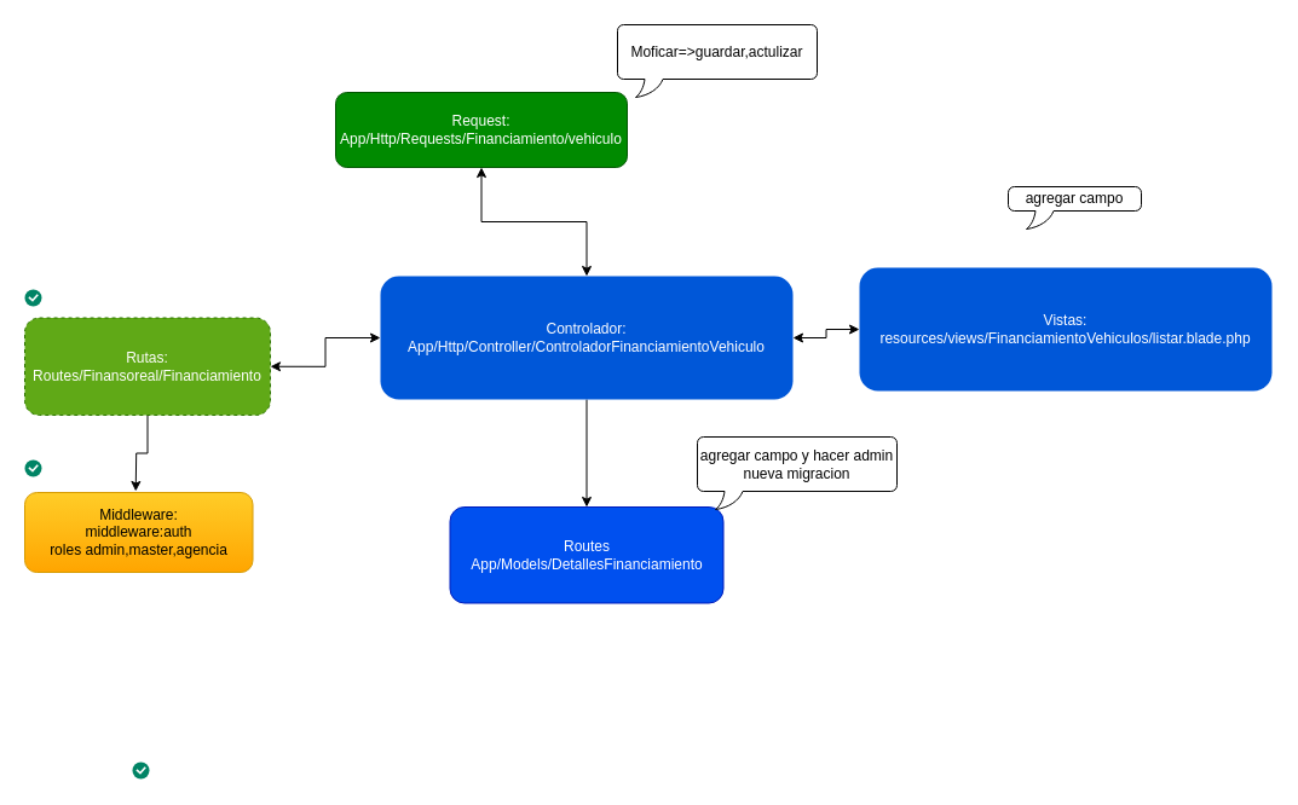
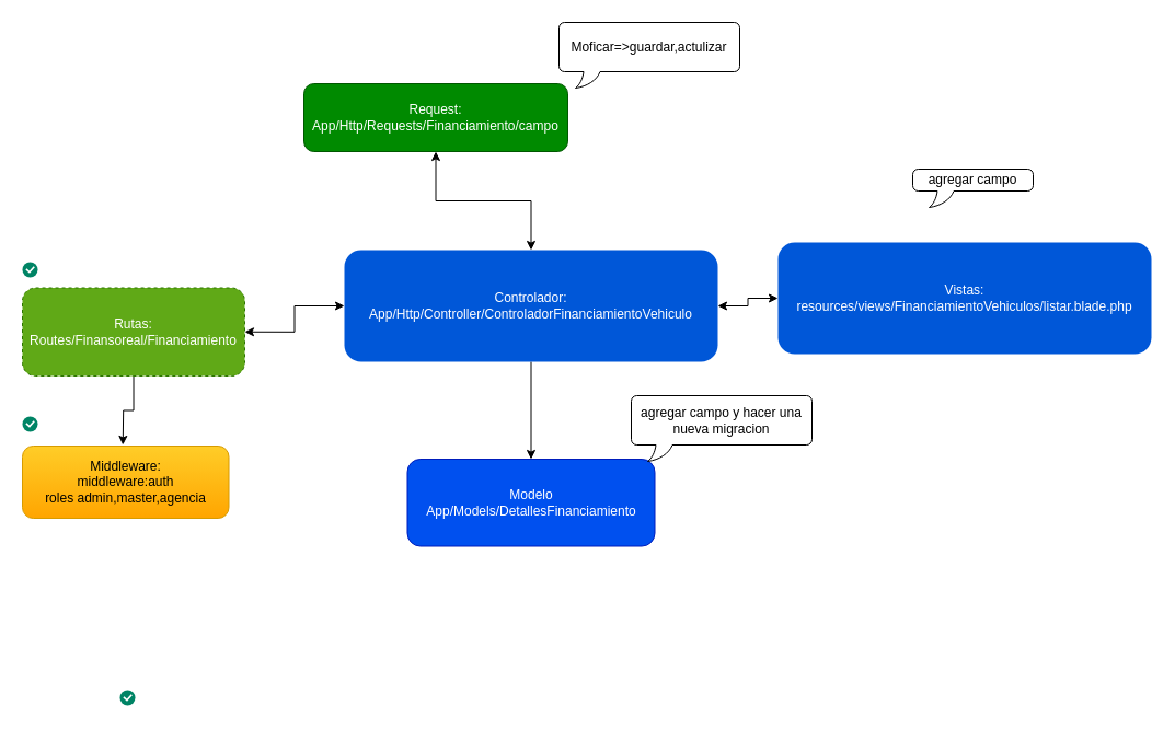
  <mxCell id="0" />
  <mxCell id="1" parent="0" />
  <mxCell id="2" style="edgeStyle=orthogonalEdgeStyle;rounded=0;orthogonalLoop=1;jettySize=auto;html=1;exitX=1;exitY=0.5;exitDx=0;exitDy=0;entryX=0;entryY=0.5;entryDx=0;entryDy=0;startArrow=classic;startFill=1;" parent="1" source="4" target="8" edge="1"><mxGeometry relative="1" as="geometry" /></mxCell>
  <mxCell id="3" style="edgeStyle=orthogonalEdgeStyle;rounded=0;orthogonalLoop=1;jettySize=auto;html=1;exitX=0.5;exitY=1;exitDx=0;exitDy=0;" parent="1" source="4" edge="1"><mxGeometry relative="1" as="geometry"><mxPoint x="111.724" y="405.966" as="targetPoint" /></mxGeometry></mxCell>
  <mxCell id="4" value="Rutas:&lt;div&gt;Routes/Finansoreal/Financiamiento&lt;/div&gt;" style="rounded=1;fillColor=#60a917;align=center;strokeColor=#2D7600;html=1;whiteSpace=wrap;fontColor=#ffffff;fontSize=12;sketch=0;dashed=1;" parent="1" vertex="1"><mxGeometry x="20" y="262.5" width="203" height="80.5" as="geometry" /></mxCell>
  <mxCell id="5" value="" style="html=1;shadow=0;dashed=0;shape=mxgraph.atlassian.checkbox;fillColor=#008465;strokeColor=none;html=1;sketch=0;" parent="1" vertex="1"><mxGeometry x="20" y="239" width="14" height="14" as="geometry" /></mxCell>
  <mxCell id="6" style="edgeStyle=orthogonalEdgeStyle;rounded=0;orthogonalLoop=1;jettySize=auto;html=1;exitX=0.5;exitY=1;exitDx=0;exitDy=0;" parent="1" source="8" target="11" edge="1"><mxGeometry relative="1" as="geometry" /></mxCell>
  <mxCell id="7" style="edgeStyle=orthogonalEdgeStyle;rounded=0;orthogonalLoop=1;jettySize=auto;html=1;exitX=1;exitY=0.5;exitDx=0;exitDy=0;startArrow=classic;startFill=1;" parent="1" source="8" target="17" edge="1"><mxGeometry relative="1" as="geometry" /></mxCell>
  <mxCell id="8" value="Controlador: App/Http/Controller/ControladorFinanciamientoVehiculo" style="rounded=1;fillColor=#0057D8;align=center;strokeColor=none;html=1;whiteSpace=wrap;fontColor=#ffffff;fontSize=12;sketch=0;" parent="1" vertex="1"><mxGeometry x="314" y="228" width="341" height="102" as="geometry" /></mxCell>
  <mxCell id="9" value="Middleware:&lt;div&gt;middleware:auth&lt;/div&gt;&lt;div&gt;roles admin,master,agencia&lt;/div&gt;" style="rounded=1;fillColor=#ffcd28;align=center;strokeColor=#d79b00;html=1;whiteSpace=wrap;fontSize=12;sketch=0;gradientColor=#ffa500;" parent="1" vertex="1"><mxGeometry x="20" y="407" width="188.5" height="66" as="geometry" /></mxCell>
  <mxCell id="10" value="" style="html=1;shadow=0;dashed=0;shape=mxgraph.atlassian.checkbox;fillColor=#008465;strokeColor=none;html=1;sketch=0;" parent="1" vertex="1"><mxGeometry x="20" y="380" width="14" height="14" as="geometry" /></mxCell>
- <mxCell id="11" value="Routes&lt;div&gt;App/Models/DetallesFinanciamiento&lt;/div&gt;" style="rounded=1;fillColor=#0050ef;align=center;strokeColor=#001DBC;html=1;whiteSpace=wrap;fontColor=#ffffff;fontSize=12;sketch=0;" parent="1" vertex="1"><mxGeometry x="371.5" y="419" width="226" height="79.5" as="geometry" /></mxCell>
+ <mxCell id="11" value="Modelo&lt;div&gt;App/Models/DetallesFinanciamiento&lt;/div&gt;" style="rounded=1;fillColor=#0050ef;align=center;strokeColor=#001DBC;html=1;whiteSpace=wrap;fontColor=#ffffff;fontSize=12;sketch=0;" parent="1" vertex="1"><mxGeometry x="371.5" y="419" width="226" height="79.5" as="geometry" /></mxCell>
  <mxCell id="12" value="" style="html=1;shadow=0;dashed=0;shape=mxgraph.atlassian.checkbox;fillColor=#008465;strokeColor=none;html=1;sketch=0;" parent="1" vertex="1"><mxGeometry x="109" y="630" width="14" height="14" as="geometry" /></mxCell>
  <mxCell id="13" style="edgeStyle=orthogonalEdgeStyle;rounded=0;orthogonalLoop=1;jettySize=auto;html=1;exitX=0.5;exitY=1;exitDx=0;exitDy=0;entryX=0.5;entryY=0;entryDx=0;entryDy=0;startArrow=classic;startFill=1;" parent="1" source="14" target="8" edge="1"><mxGeometry relative="1" as="geometry" /></mxCell>
- <mxCell id="14" value="Request: App/Http/Requests/Financiamiento/vehiculo" style="rounded=1;fillColor=#008a00;align=center;strokeColor=#005700;html=1;whiteSpace=wrap;fontSize=12;sketch=0;fontColor=#ffffff;" parent="1" vertex="1"><mxGeometry x="277" y="76" width="241" height="62" as="geometry" /></mxCell>
+ <mxCell id="14" value="Request: App/Http/Requests/Financiamiento/campo" style="rounded=1;fillColor=#008a00;align=center;strokeColor=#005700;html=1;whiteSpace=wrap;fontSize=12;sketch=0;fontColor=#ffffff;" parent="1" vertex="1"><mxGeometry x="277" y="76" width="241" height="62" as="geometry" /></mxCell>
  <mxCell id="15" value="Moficar=&amp;gt;guardar,actulizar" style="whiteSpace=wrap;html=1;shape=mxgraph.basic.roundRectCallout;dx=30;dy=15;size=5;boundedLbl=1;" parent="1" vertex="1"><mxGeometry x="510" y="20" width="165" height="60" as="geometry" /></mxCell>
- <mxCell id="16" value="agregar campo y hacer admin nueva migracion" style="whiteSpace=wrap;html=1;shape=mxgraph.basic.roundRectCallout;dx=30;dy=15;size=5;boundedLbl=1;" parent="1" vertex="1"><mxGeometry x="576" y="361" width="165" height="60" as="geometry" /></mxCell>
+ <mxCell id="16" value="agregar campo y hacer una nueva migracion" style="whiteSpace=wrap;html=1;shape=mxgraph.basic.roundRectCallout;dx=30;dy=15;size=5;boundedLbl=1;" parent="1" vertex="1"><mxGeometry x="576" y="361" width="165" height="60" as="geometry" /></mxCell>
  <mxCell id="17" value="Vistas:&lt;div&gt;resources/views/FinanciamientoVehiculos/listar.blade.php&lt;/div&gt;" style="rounded=1;fillColor=#0057D8;align=center;strokeColor=none;html=1;whiteSpace=wrap;fontColor=#ffffff;fontSize=12;sketch=0;" parent="1" vertex="1"><mxGeometry x="710" y="221" width="341" height="102" as="geometry" /></mxCell>
  <mxCell id="18" value="agregar campo" style="whiteSpace=wrap;html=1;shape=mxgraph.basic.roundRectCallout;dx=30;dy=15;size=5;boundedLbl=1;" parent="1" vertex="1"><mxGeometry x="833" y="154" width="110" height="35" as="geometry" /></mxCell>
